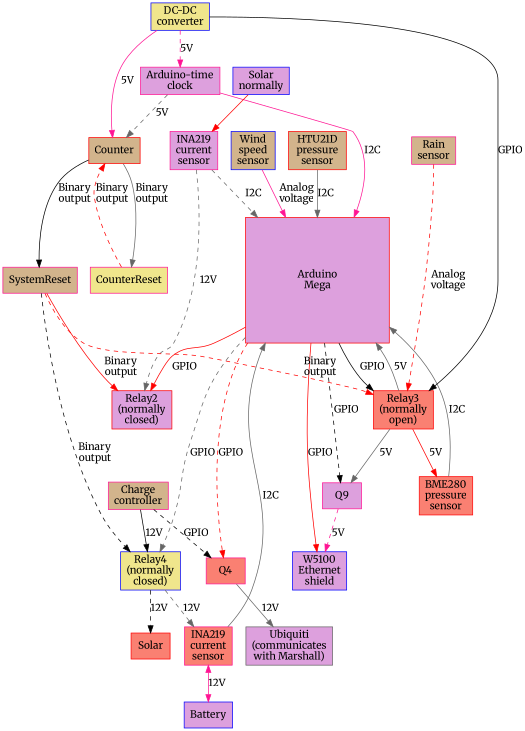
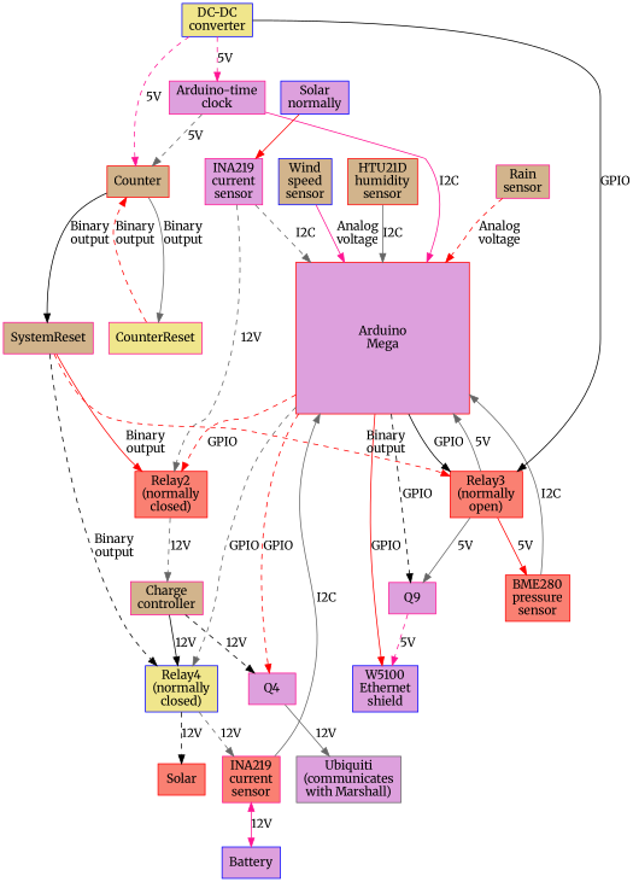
  digraph {
    fontname=Merriweather
    node [color=deeppink fillcolor=plum fontname=Merriweather shape=box style=filled]
    edge [color=gray40 fontname=Merriweather style=solid]
    n1 [color=red label="Arduino\nMega" margin=1]
-   Q4 [fillcolor=salmon]
-   n3 [color=red label="Relay2\n(normally\nclosed)"]
+   Q4
+   n3 [color=red fillcolor=salmon label="Relay2\n(normally\nclosed)"]
    n4 [color=red fillcolor=salmon label="Relay3\n(normally\nopen)"]
    n5 [color=blue fillcolor=khaki label="Relay4\n(normally\nclosed)"]
    n6 [color=blue label="W5100\nEthernet\nshield"]
    Q9
    n8 [color=gray40 label="Ubiquiti\n(communicates\nwith Marshall)"]
    n9 [fillcolor=tan label="Charge\ncontroller"]
    n10 [color=red fillcolor=salmon label="BME280\npressure\nsensor"]
    n11 [fillcolor=salmon label="INA219\ncurrent\nsensor"]
    n12 [color=red fillcolor=salmon label=Solar]
-   n13 [color=red fillcolor=tan label="HTU21D\npressure\nsensor"]
+   n13 [color=red fillcolor=tan label="HTU21D\nhumidity\nsensor"]
    n14 [label="INA219\ncurrent\nsensor"]
    Battery [color=blue]
    n16 [color=blue fillcolor=khaki label="DC-DC\nconverter"]
    n17 [label="Arduino-time\nclock"]
    Counter [color=red fillcolor=tan]
    CounterReset [fillcolor=khaki]
    SystemReset [fillcolor=tan]
    n21 [fillcolor=tan label="Rain\nsensor"]
    n22 [color=blue label="Solar\nnormally"]
    n23 [color=blue fillcolor=tan label="Wind\nspeed\nsensor"]
    n1 -> Q4 [color=red label=GPIO style=dashed]
-   n1 -> n3 [color=red label=GPIO]
+   n1 -> n3 [color=red label=GPIO style=dashed]
    n1 -> n4 [color=black label=GPIO]
    n1 -> n5 [label=GPIO style=dashed]
    n1 -> n6 [color=red label=GPIO]
    n1 -> Q9 [color=black label=GPIO style=dashed]
    Q4 -> n8 [label="12V"]
+   n3 -> n9 [label="12V" style=dashed]
    n4 -> n1 [label="5V"]
    n4 -> Q9 [label="5V"]
    n4 -> n10 [color=red label="5V"]
    n5 -> n11 [label="12V" style=dashed]
    n5 -> n12 [color=black label="12V" style=dashed]
    Q9 -> n6 [color=deeppink label="5V" style=dashed]
-   n9 -> Q4 [color=black label=GPIO style=dashed]
+   n9 -> Q4 [color=black label="12V" style=dashed]
    n9 -> n5 [color=black label="12V"]
    n10 -> n1 [label=I2C]
    n11 -> n1 [label=I2C]
    n11 -> Battery [color=deeppink dir=both label="12V"]
    n13 -> n1 [label=I2C]
    n14 -> n1 [label=I2C style=dashed]
    n14 -> n3 [label="12V" style=dashed]
    n16 -> n4 [color=black label=GPIO]
    n16 -> n17 [color=deeppink label="5V" style=dashed]
-   n16 -> Counter [color=deeppink label="5V"]
+   n16 -> Counter [color=deeppink label="5V" style=dashed]
    n17 -> n1 [color=deeppink label=I2C]
    n17 -> Counter [label="5V" style=dashed]
    Counter -> CounterReset [label="Binary\noutput"]
    Counter -> SystemReset [color=black label="Binary\noutput"]
    CounterReset -> Counter [color=red label="Binary\noutput" style=dashed]
    SystemReset -> n3 [color=red label="Binary\noutput"]
    SystemReset -> n4 [color=red label="Binary\noutput" style=dashed]
    SystemReset -> n5 [color=black label="Binary\noutput" style=dashed]
-   n21 -> n4 [color=red label="Analog\nvoltage" style=dashed]
+   n21 -> n1 [color=red label="Analog\nvoltage" style=dashed]
    n22 -> n14 [color=red]
    n23 -> n1 [color=deeppink label="Analog\nvoltage"]
  }
